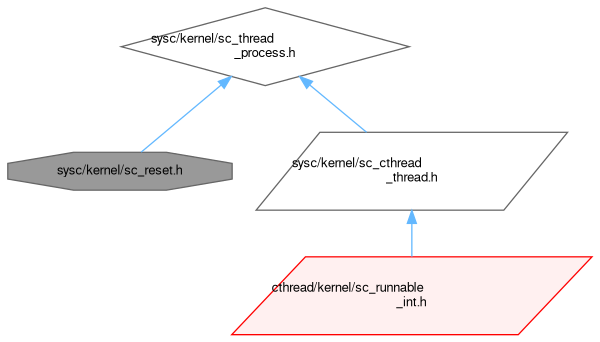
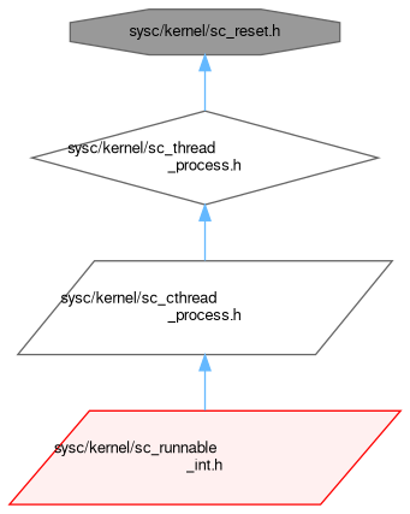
  digraph {
    node [color=grey40 fillcolor=white fontname=FreeSans fontsize=10 shape=parallelogram style=filled]
    edge [color=steelblue1 dir=back fontname=FreeSans fontsize=10 labelfontname=FreeSans labelfontsize=10 style=solid]
    n1 [color=gray40 fillcolor=grey60 fontcolor=black height=0.2 label="sysc/kernel/sc_reset.h" shape=octagon width=0.4]
    n2 [height=0.2 label="sysc/kernel/sc_thread\l_process.h" shape=diamond width=0.4]
-   n3 [height=0.2 label="sysc/kernel/sc_cthread\l_thread.h" width=0.4]
-   n4 [color=red fillcolor="#FFF0F0" height=0.2 label="cthread/kernel/sc_runnable\l_int.h" width=0.4]
-   n2 -> n1
+   n3 [height=0.2 label="sysc/kernel/sc_cthread\l_process.h" width=0.4]
+   n4 [color=red fillcolor="#FFF0F0" height=0.2 label="sysc/kernel/sc_runnable\l_int.h" width=0.4]
+   n1 -> n2
    n2 -> n3
    n3 -> n4
  }
